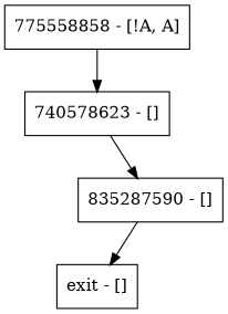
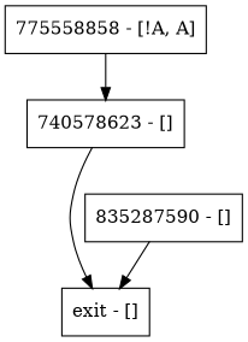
  digraph {
    node [shape=record]
    n1 [label="775558858 - [!A, A]"]
    n2 [label="740578623 - []"]
    n3 [label="exit - []"]
    n4 [label="835287590 - []"]
    n1 -> n2
-   n2 -> n4
+   n2 -> n3
    n4 -> n3
  }
